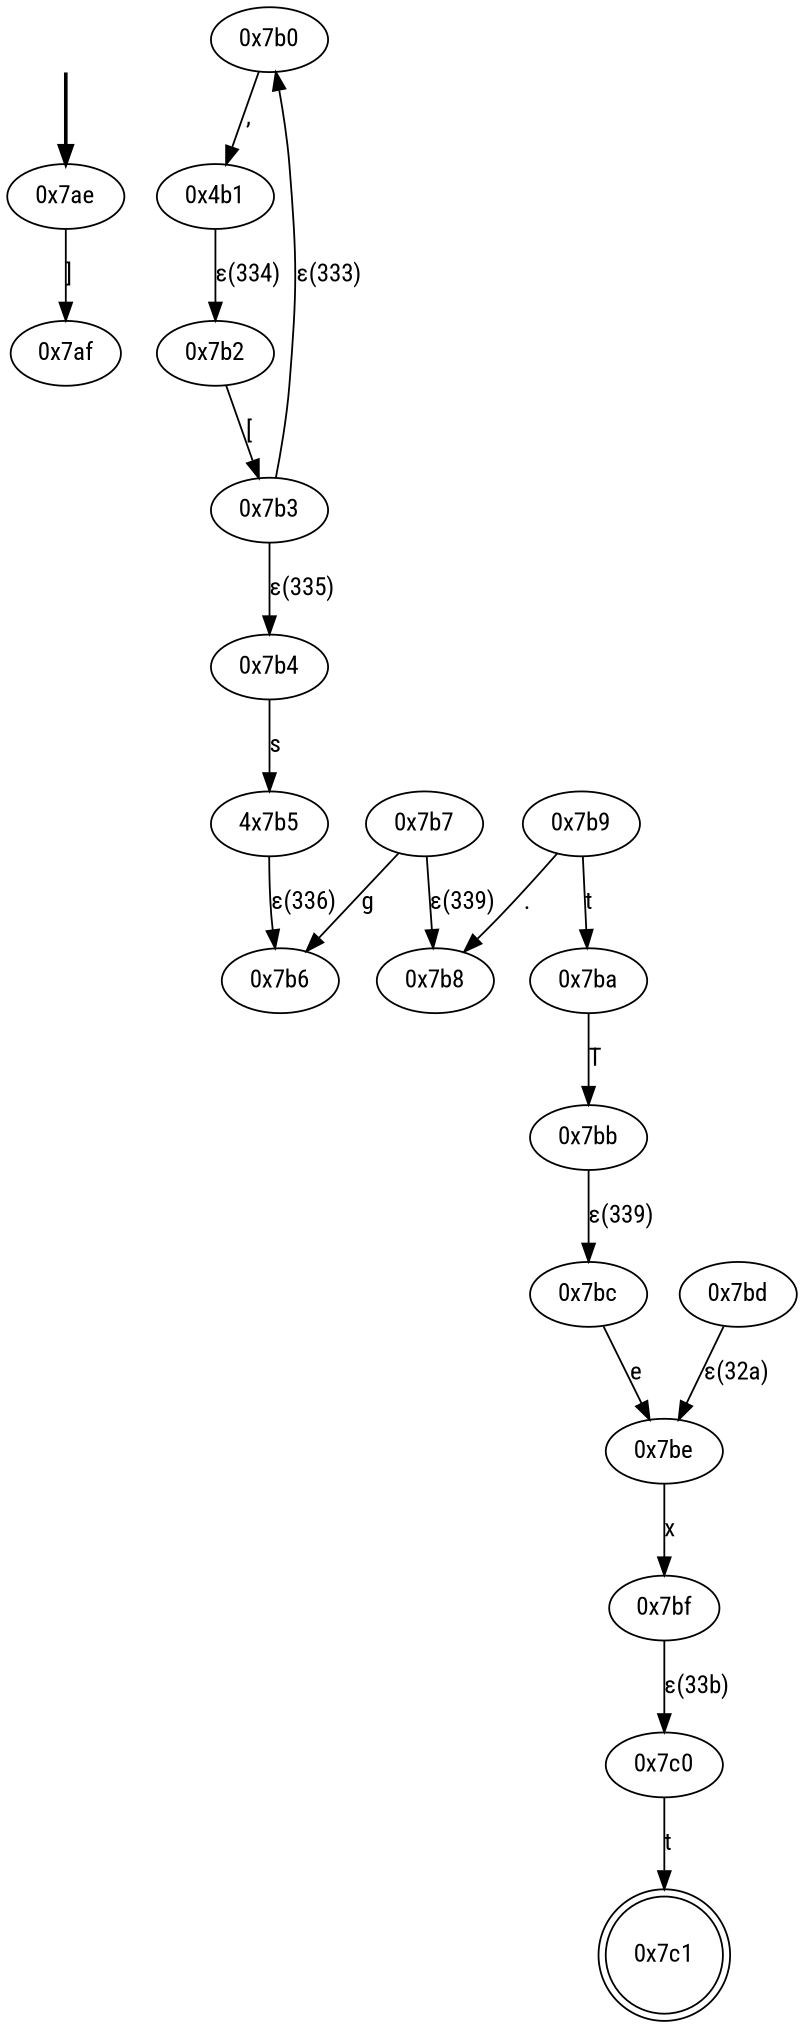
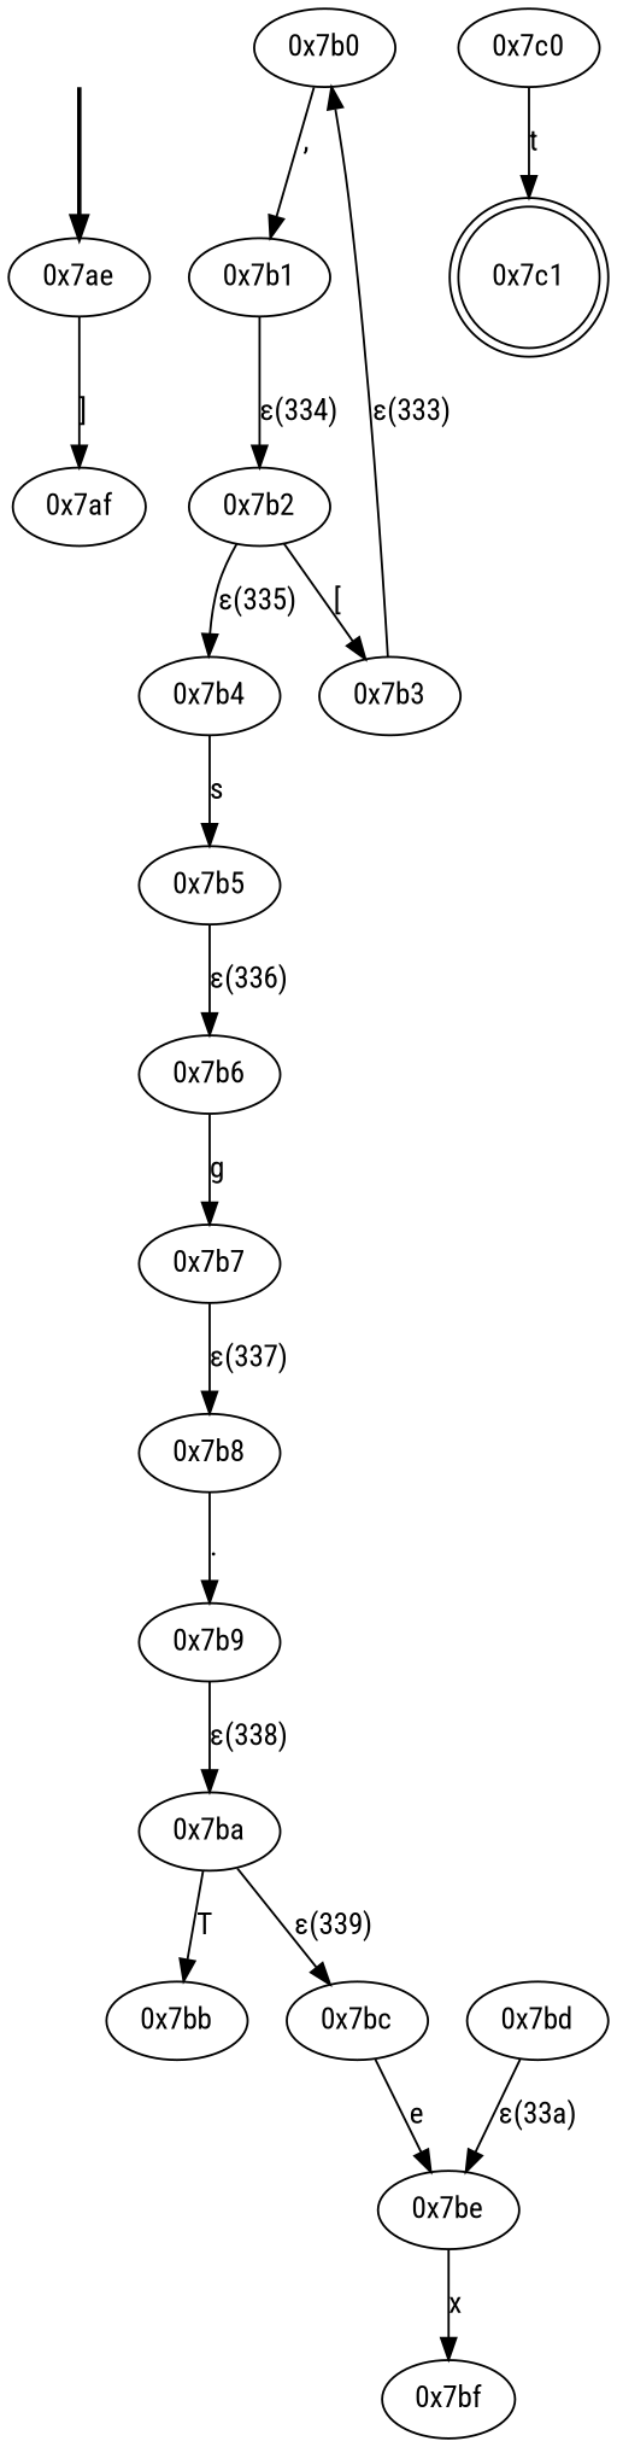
  digraph {
    fontname="Roboto Condensed"
    node [fontname="Roboto Condensed"]
    edge [fontname="Roboto Condensed"]
    fake [style=invisible]
    "0x7ae" [root=true]
    "0x7af"
    "0x7b0"
-   "0x7b1" [label="0x4b1"]
+   "0x7b1"
    "0x7b2"
    "0x7b3"
    "0x7b4"
-   "0x7b5" [label="4x7b5"]
+   "0x7b5"
    "0x7b6"
    "0x7b7"
    "0x7b8"
    "0x7b9"
    "0x7ba"
    "0x7bb"
    "0x7bc"
    "0x7be"
    "0x7bd"
    "0x7bf"
    "0x7c0"
    "0x7c1" [shape=doublecircle]
    fake -> "0x7ae" [style=bold]
    "0x7ae" -> "0x7af" [label="]"]
    "0x7b0" -> "0x7b1" [label=","]
    "0x7b1" -> "0x7b2" [label="ε(334)"]
    "0x7b2" -> "0x7b3" [label="["]
    "0x7b3" -> "0x7b0" [label="ε(333)"]
-   "0x7b3" -> "0x7b4" [label="ε(335)"]
+   "0x7b2" -> "0x7b4" [label="ε(335)"]
    "0x7b4" -> "0x7b5" [label=s]
    "0x7b5" -> "0x7b6" [label="ε(336)"]
-   "0x7b7" -> "0x7b6" [label=g]
-   "0x7b7" -> "0x7b8" [label="ε(339)"]
-   "0x7b9" -> "0x7b8" [label="."]
-   "0x7b9" -> "0x7ba" [label=t]
+   "0x7b6" -> "0x7b7" [label=g]
+   "0x7b7" -> "0x7b8" [label="ε(337)"]
+   "0x7b8" -> "0x7b9" [label="."]
+   "0x7b9" -> "0x7ba" [label="ε(338)"]
    "0x7ba" -> "0x7bb" [label=T]
-   "0x7bb" -> "0x7bc" [label="ε(339)"]
+   "0x7ba" -> "0x7bc" [label="ε(339)"]
    "0x7bc" -> "0x7be" [label=e]
    "0x7be" -> "0x7bf" [label=x]
-   "0x7bd" -> "0x7be" [label="ε(32a)"]
-   "0x7bf" -> "0x7c0" [label="ε(33b)"]
+   "0x7bd" -> "0x7be" [label="ε(33a)"]
    "0x7c0" -> "0x7c1" [label=t]
  }
